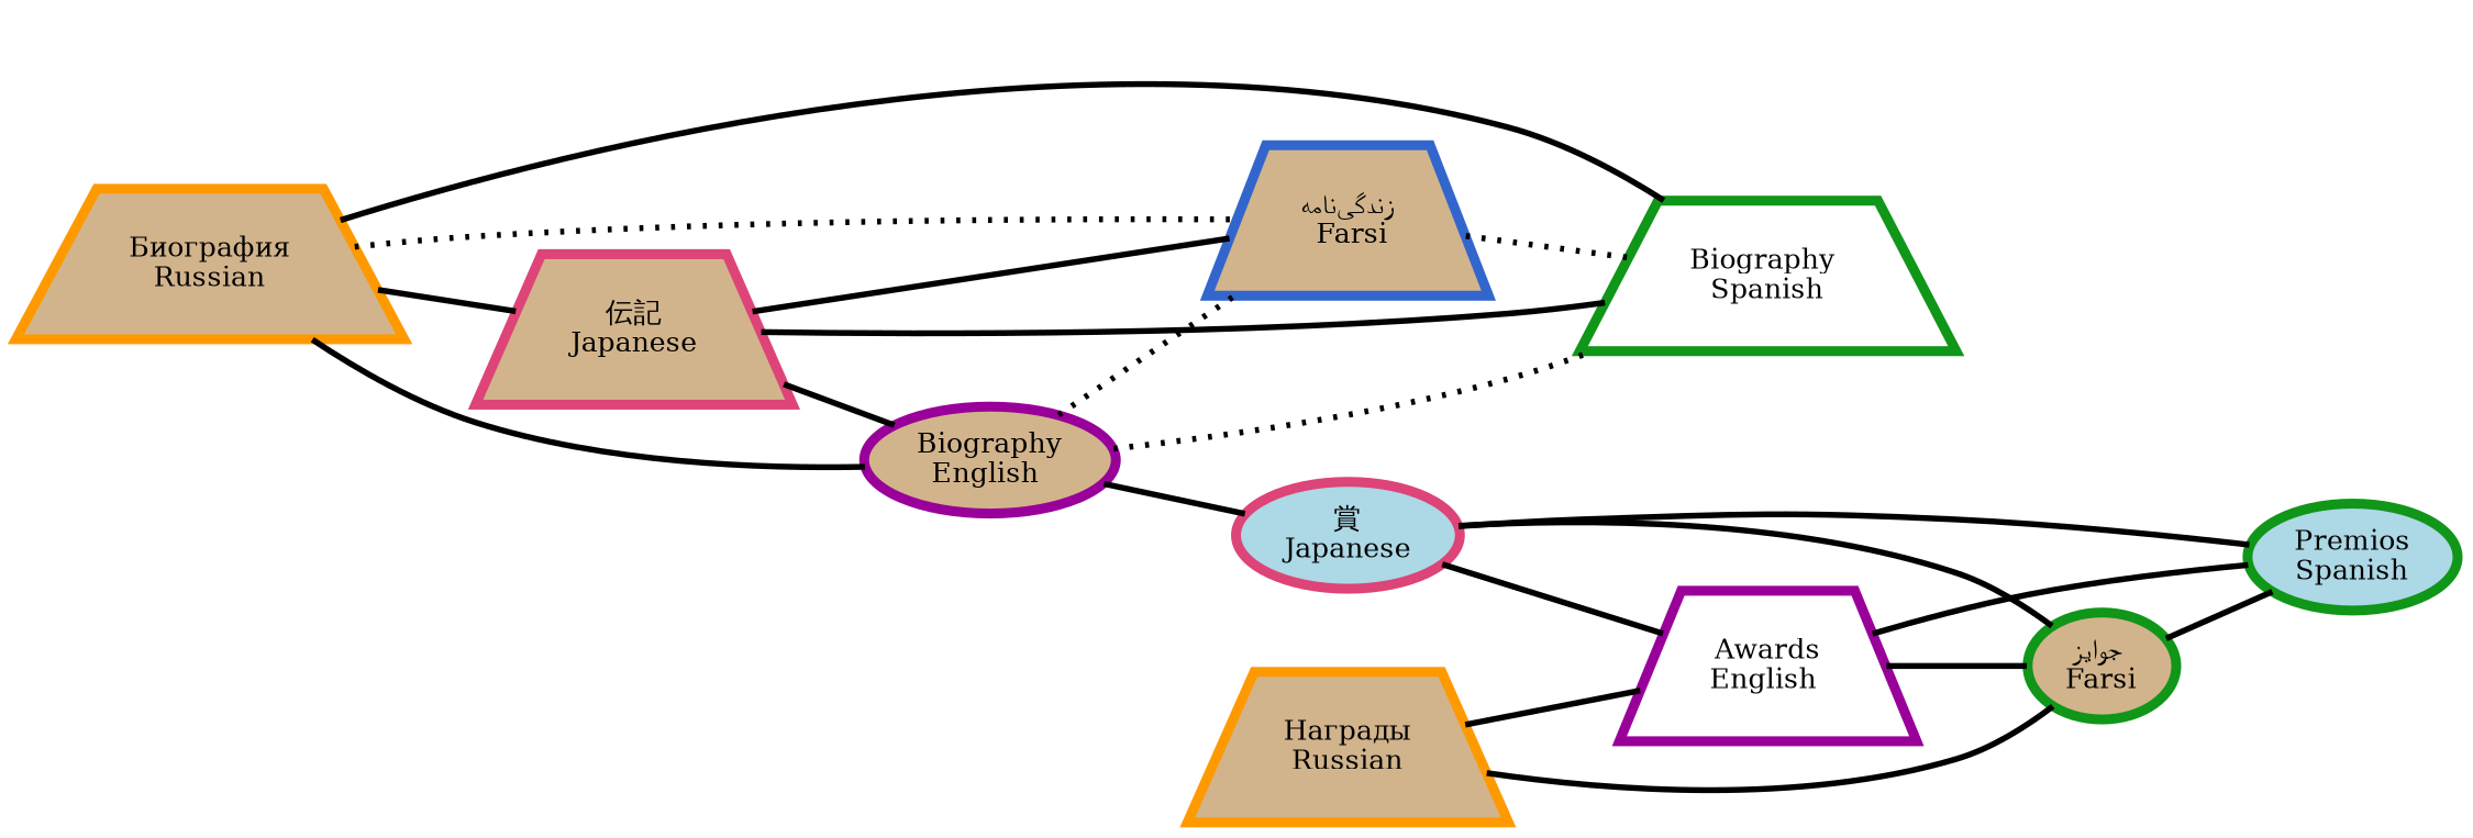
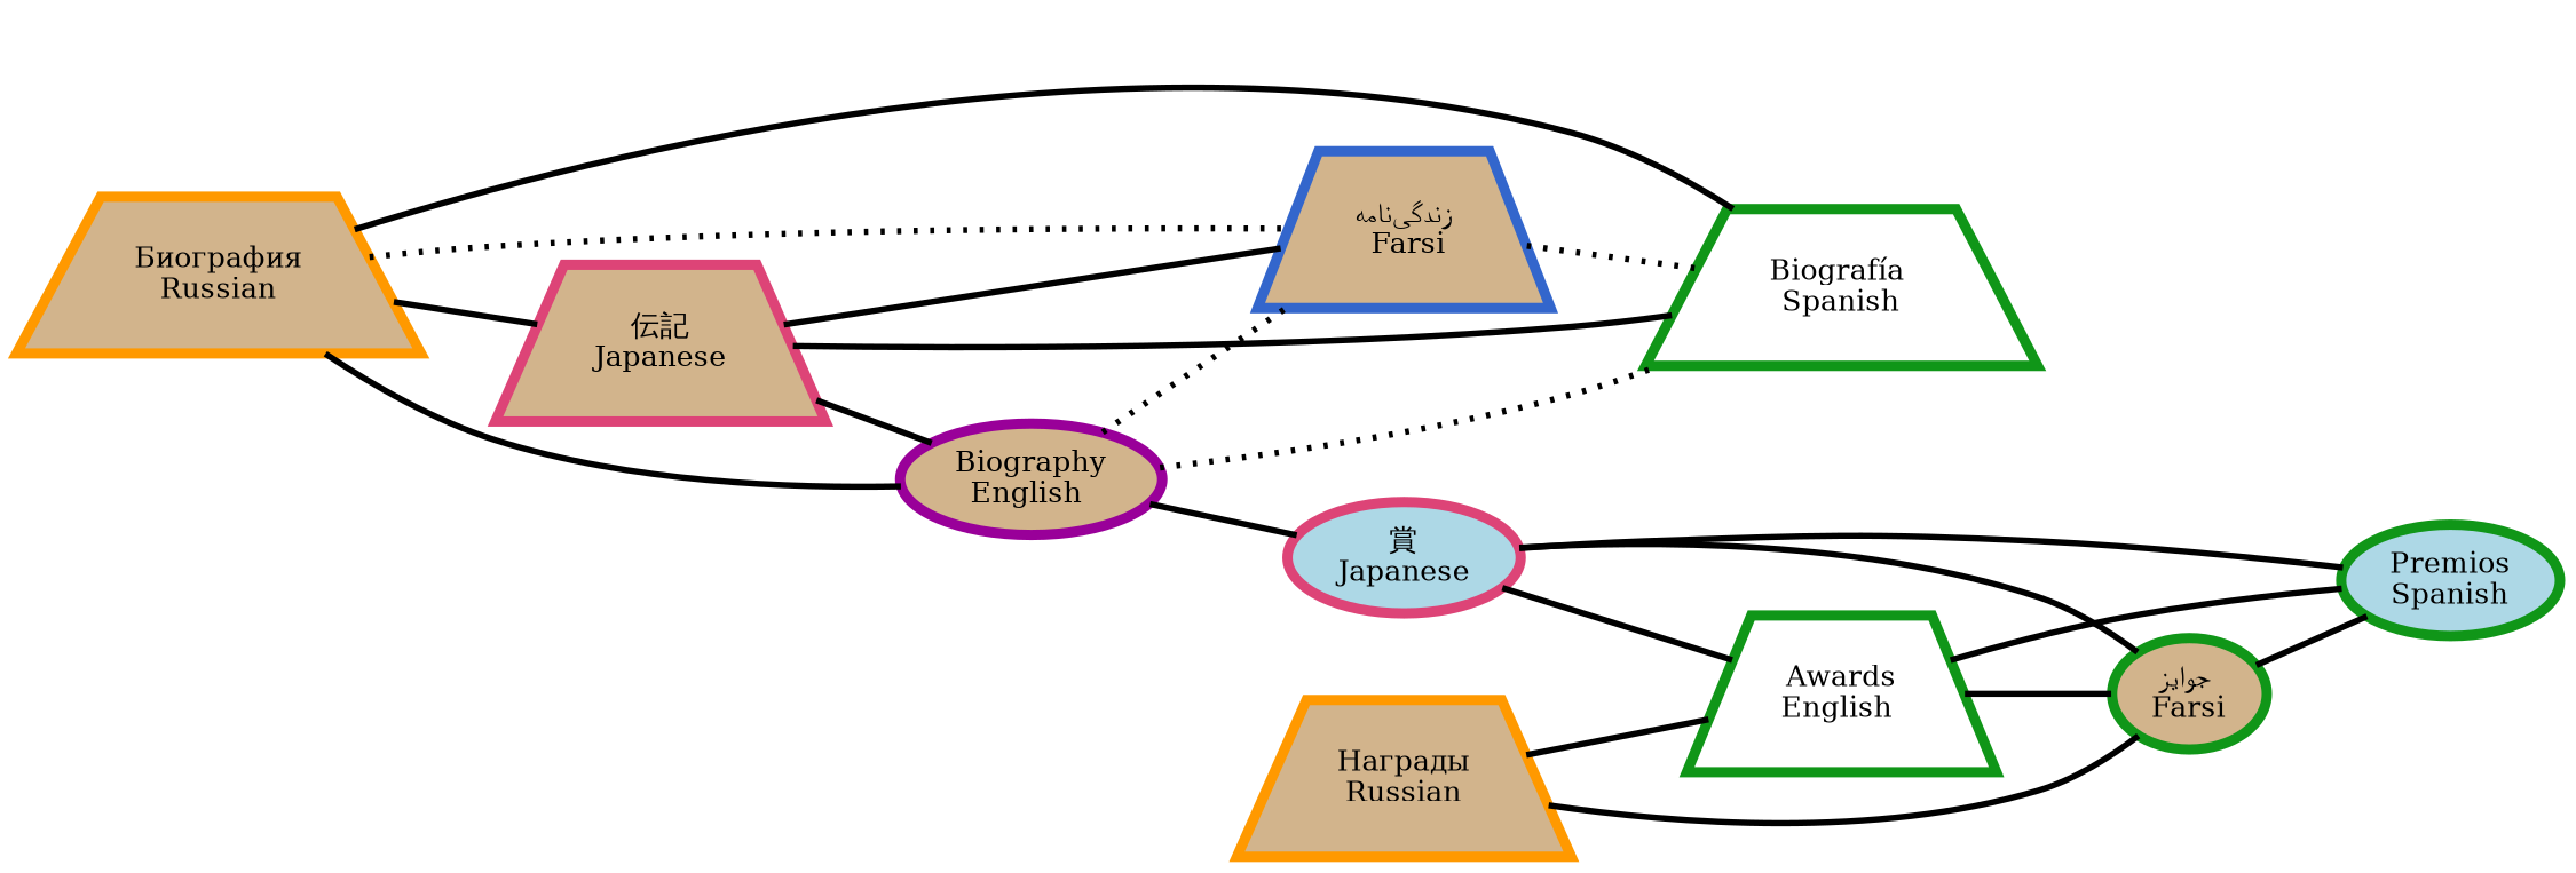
  graph {
    rankdir=LR
    node [color="#109618" fillcolor=tan penwidth=5 shape=trapezium style=filled]
    edge [penwidth=3 style=bold]
    n1 [label=" جوایز\nFarsi" shape=ellipse]
    n2 [fillcolor=lightblue label="Premios\nSpanish" shape=ellipse]
    n3 [color="#3366CC" label=" زندگی‌نامه \n Farsi"]
-   n4 [fillcolor=white label="Biography \nSpanish"]
-   n5 [color="#990099" fillcolor=white label="Awards\nEnglish "]
+   n4 [fillcolor=white label="Biografía \nSpanish"]
+   n5 [fillcolor=white label="Awards\nEnglish "]
    n6 [color="#990099" label="Biography\nEnglish " shape=ellipse]
    n7 [color="#dd4477" fillcolor=lightblue label="賞\nJapanese" shape=ellipse]
    n8 [color="#ff9900" label="Награды\nRussian"]
    n9 [color="#ff9900" label="Биография\nRussian"]
    n10 [color="#dd4477" label="伝記\nJapanese"]
    n1 -- n2
    n3 -- n4 [style=dotted]
    n5 -- n1 [style=solid]
    n5 -- n2
    n6 -- n3 [style=dotted]
    n6 -- n4 [style=dotted]
    n6 -- n7
    n7 -- n1
    n7 -- n2
    n7 -- n5 [style=solid]
    n8 -- n1 [style=solid]
    n8 -- n5 [style=solid]
    n9 -- n3 [style=dotted]
    n9 -- n4 [style=solid]
    n9 -- n6
    n9 -- n10
    n10 -- n3
    n10 -- n4
    n10 -- n6
  }
